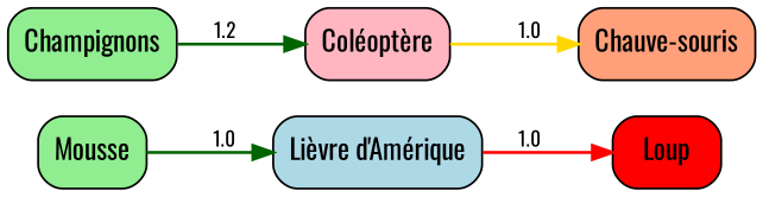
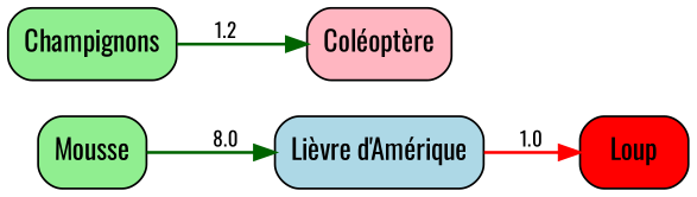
  digraph {
    fontname=Oswald
    rankdir=LR
    node [fillcolor=lightgreen fontname=Oswald shape=box style="rounded,filled"]
    edge [color=darkgreen fontname=Oswald fontsize=10 penwidth=1.5]
    n1 [label=Mousse]
    n2 [fillcolor=lightblue label="Lièvre d'Amérique"]
    n3 [fillcolor=red label=Loup]
    n4 [label=Champignons]
    n5 [fillcolor=lightpink label="Coléoptère"]
-   n6 [fillcolor=lightsalmon label="Chauve-souris"]
-   n1 -> n2 [label=1.0]
+   n1 -> n2 [label=8.0]
    n2 -> n3 [color=red label=1.0]
    n4 -> n5 [label=1.2]
-   n5 -> n6 [color=gold label=1.0]
  }
